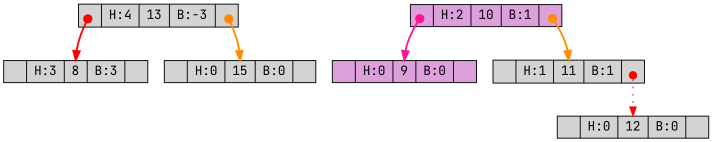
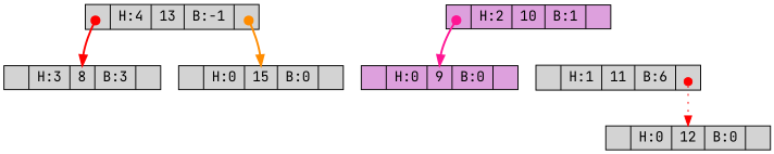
  digraph {
    fontname="JetBrains Mono"
    node [fillcolor=lightgrey fontname="JetBrains Mono" shape=record style=filled]
    edge [arrowtail=dot color=red dir=both fontname="JetBrains Mono" headport=valeur style=bold tailclip=false tailport="droit:c"]
-   n1 [height=.1 label="<gauche > | H:4| <valeur > 13 | B:-3|<droit >"]
+   n1 [height=.1 label="<gauche > | H:4| <valeur > 13 | B:-1|<droit >"]
    n2 [height=.1 label="<gauche > | H:3| <valeur > 8 | B:3|<droit >"]
    n3 [height=.1 label="<gauche > | H:0| <valeur > 15 | B:0|<droit >"]
    n4 [fillcolor=plum height=.1 label="<gauche > | H:2| <valeur > 10 | B:1|<droit >"]
    n5 [fillcolor=plum height=.1 label="<gauche > | H:0| <valeur > 9 | B:0|<droit >"]
-   n6 [height=.1 label="<gauche > | H:1| <valeur > 11 | B:1|<droit >"]
+   n6 [height=.1 label="<gauche > | H:1| <valeur > 11 | B:6|<droit >"]
    n7 [height=.1 label="<gauche > | H:0| <valeur > 12 | B:0|<droit >"]
    n1 -> n2 [tailport="gauche:c"]
    n1 -> n3 [color=darkorange]
    n4 -> n5 [color=deeppink tailport="gauche:c"]
-   n4 -> n6 [color=darkorange]
    n6 -> n7 [style=dotted]
  }
